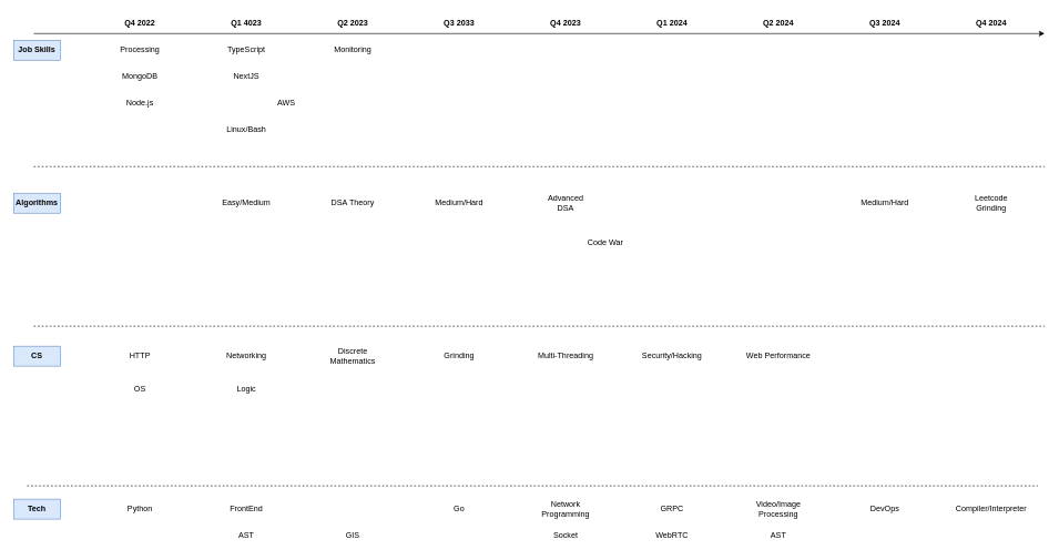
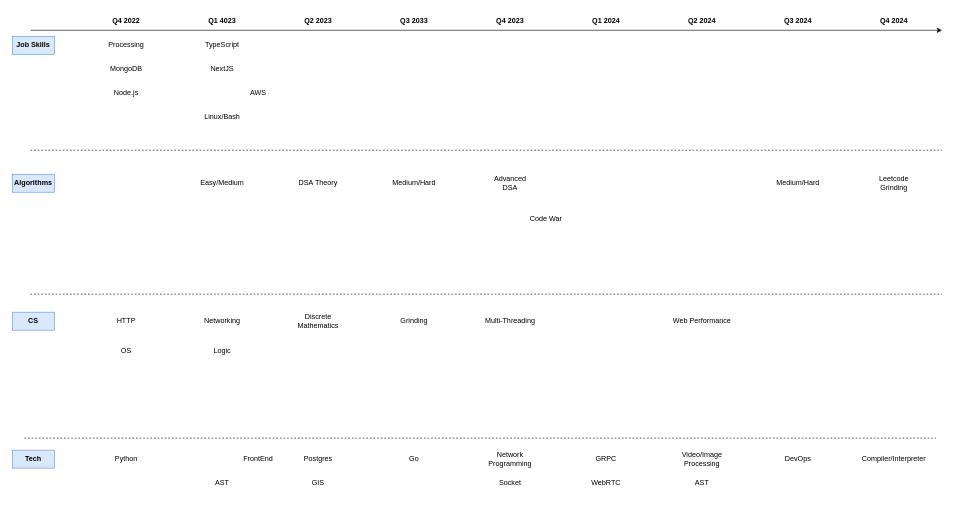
  <mxCell id="0" />
  <mxCell id="1" parent="0" />
  <mxCell id="2" value="" style="endArrow=classic;html=1;rounded=0;" edge="1" parent="1"><mxGeometry width="50" height="50" relative="1" as="geometry"><mxPoint x="50" y="50" as="sourcePoint" /><mxPoint x="1570" y="50" as="targetPoint" /></mxGeometry></mxCell>
  <mxCell id="3" value="Q4 2022" style="text;html=1;strokeColor=none;fillColor=none;align=center;verticalAlign=middle;whiteSpace=wrap;rounded=0;fontStyle=1" vertex="1" parent="1"><mxGeometry x="180" y="20" width="60" height="30" as="geometry" /></mxCell>
  <mxCell id="4" value="Q1 4023" style="text;html=1;strokeColor=none;fillColor=none;align=center;verticalAlign=middle;whiteSpace=wrap;rounded=0;fontStyle=1" vertex="1" parent="1"><mxGeometry x="340" y="20" width="60" height="30" as="geometry" /></mxCell>
  <mxCell id="5" value="Q2 2023" style="text;html=1;strokeColor=none;fillColor=none;align=center;verticalAlign=middle;whiteSpace=wrap;rounded=0;fontStyle=1" vertex="1" parent="1"><mxGeometry x="500" y="20" width="60" height="30" as="geometry" /></mxCell>
  <mxCell id="6" value="Q3 2033" style="text;html=1;strokeColor=none;fillColor=none;align=center;verticalAlign=middle;whiteSpace=wrap;rounded=0;fontStyle=1" vertex="1" parent="1"><mxGeometry x="660" y="20" width="60" height="30" as="geometry" /></mxCell>
  <mxCell id="7" value="Q4 2023" style="text;html=1;strokeColor=none;fillColor=none;align=center;verticalAlign=middle;whiteSpace=wrap;rounded=0;fontStyle=1" vertex="1" parent="1"><mxGeometry x="820" y="20" width="60" height="30" as="geometry" /></mxCell>
  <mxCell id="8" value="Q1 2024" style="text;html=1;strokeColor=none;fillColor=none;align=center;verticalAlign=middle;whiteSpace=wrap;rounded=0;fontStyle=1" vertex="1" parent="1"><mxGeometry x="980" y="20" width="60" height="30" as="geometry" /></mxCell>
  <mxCell id="9" value="Q2 2024" style="text;html=1;strokeColor=none;fillColor=none;align=center;verticalAlign=middle;whiteSpace=wrap;rounded=0;fontStyle=1" vertex="1" parent="1"><mxGeometry x="1140" y="20" width="60" height="30" as="geometry" /></mxCell>
  <mxCell id="10" value="Q3 2024" style="text;html=1;strokeColor=none;fillColor=none;align=center;verticalAlign=middle;whiteSpace=wrap;rounded=0;fontStyle=1" vertex="1" parent="1"><mxGeometry x="1300" y="20" width="60" height="30" as="geometry" /></mxCell>
  <mxCell id="11" value="Q4 2024" style="text;html=1;strokeColor=none;fillColor=none;align=center;verticalAlign=middle;whiteSpace=wrap;rounded=0;fontStyle=1" vertex="1" parent="1"><mxGeometry x="1460" y="20" width="60" height="30" as="geometry" /></mxCell>
  <mxCell id="12" value="Job Skills" style="text;html=1;strokeColor=#6c8ebf;fillColor=#dae8fc;align=center;verticalAlign=middle;whiteSpace=wrap;rounded=0;fontStyle=1" vertex="1" parent="1"><mxGeometry x="20" y="60" width="70" height="30" as="geometry" /></mxCell>
  <mxCell id="13" value="Algorithms" style="text;html=1;strokeColor=#6c8ebf;fillColor=#dae8fc;align=center;verticalAlign=middle;whiteSpace=wrap;rounded=0;fontStyle=1" vertex="1" parent="1"><mxGeometry x="20" y="290" width="70" height="30" as="geometry" /></mxCell>
  <mxCell id="14" value="CS" style="text;html=1;strokeColor=#6c8ebf;fillColor=#dae8fc;align=center;verticalAlign=middle;whiteSpace=wrap;rounded=0;fontStyle=1" vertex="1" parent="1"><mxGeometry x="20" y="520" width="70" height="30" as="geometry" /></mxCell>
  <mxCell id="15" value="Tech" style="text;html=1;strokeColor=#6c8ebf;fillColor=#dae8fc;align=center;verticalAlign=middle;whiteSpace=wrap;rounded=0;fontStyle=1" vertex="1" parent="1"><mxGeometry x="20" y="750" width="70" height="30" as="geometry" /></mxCell>
  <mxCell id="16" value="Processing" style="text;html=1;strokeColor=none;fillColor=none;align=center;verticalAlign=middle;whiteSpace=wrap;rounded=0;" vertex="1" parent="1"><mxGeometry x="165" y="60" width="90" height="30" as="geometry" /></mxCell>
  <mxCell id="17" value="MongoDB" style="text;html=1;strokeColor=none;fillColor=none;align=center;verticalAlign=middle;whiteSpace=wrap;rounded=0;" vertex="1" parent="1"><mxGeometry x="180" y="100" width="60" height="30" as="geometry" /></mxCell>
  <mxCell id="18" value="Node.js" style="text;html=1;strokeColor=none;fillColor=none;align=center;verticalAlign=middle;whiteSpace=wrap;rounded=0;" vertex="1" parent="1"><mxGeometry x="180" y="140" width="60" height="30" as="geometry" /></mxCell>
  <mxCell id="19" value="TypeScript" style="text;html=1;strokeColor=none;fillColor=none;align=center;verticalAlign=middle;whiteSpace=wrap;rounded=0;" vertex="1" parent="1"><mxGeometry x="340" y="60" width="60" height="30" as="geometry" /></mxCell>
  <mxCell id="20" value="NextJS" style="text;html=1;strokeColor=none;fillColor=none;align=center;verticalAlign=middle;whiteSpace=wrap;rounded=0;" vertex="1" parent="1"><mxGeometry x="340" y="100" width="60" height="30" as="geometry" /></mxCell>
  <mxCell id="21" value="AWS" style="text;html=1;strokeColor=none;fillColor=none;align=center;verticalAlign=middle;whiteSpace=wrap;rounded=0;" vertex="1" parent="1"><mxGeometry x="400" y="140" width="60" height="30" as="geometry" /></mxCell>
  <mxCell id="22" value="" style="endArrow=none;dashed=1;html=1;rounded=0;" edge="1" parent="1"><mxGeometry width="50" height="50" relative="1" as="geometry"><mxPoint x="50" y="250" as="sourcePoint" /><mxPoint x="1570" y="250" as="targetPoint" /></mxGeometry></mxCell>
  <mxCell id="23" value="" style="endArrow=none;dashed=1;html=1;rounded=0;" edge="1" parent="1"><mxGeometry width="50" height="50" relative="1" as="geometry"><mxPoint x="50" y="490" as="sourcePoint" /><mxPoint x="1570" y="490" as="targetPoint" /></mxGeometry></mxCell>
  <mxCell id="24" value="" style="endArrow=none;dashed=1;html=1;rounded=0;" edge="1" parent="1"><mxGeometry width="50" height="50" relative="1" as="geometry"><mxPoint x="40" y="730" as="sourcePoint" /><mxPoint x="1560" y="730" as="targetPoint" /></mxGeometry></mxCell>
  <mxCell id="25" value="Linux/Bash" style="text;html=1;strokeColor=none;fillColor=none;align=center;verticalAlign=middle;whiteSpace=wrap;rounded=0;" vertex="1" parent="1"><mxGeometry x="340" y="180" width="60" height="30" as="geometry" /></mxCell>
- <mxCell id="26" value="Monitoring" style="text;html=1;strokeColor=none;fillColor=none;align=center;verticalAlign=middle;whiteSpace=wrap;rounded=0;" vertex="1" parent="1"><mxGeometry x="500" y="60" width="60" height="30" as="geometry" /></mxCell>
  <mxCell id="27" value="Python" style="text;html=1;strokeColor=none;fillColor=none;align=center;verticalAlign=middle;whiteSpace=wrap;rounded=0;" vertex="1" parent="1"><mxGeometry x="180" y="750" width="60" height="30" as="geometry" /></mxCell>
- <mxCell id="29" value="FrontEnd" style="text;html=1;strokeColor=none;fillColor=none;align=center;verticalAlign=middle;whiteSpace=wrap;rounded=0;" vertex="1" parent="1"><mxGeometry x="340" y="750" width="60" height="30" as="geometry" /></mxCell>
+ <mxCell id="28" value="Postgres" style="text;html=1;strokeColor=none;fillColor=none;align=center;verticalAlign=middle;whiteSpace=wrap;rounded=0;" vertex="1" parent="1"><mxGeometry x="500" y="750" width="60" height="30" as="geometry" /></mxCell>
+ <mxCell id="29" value="FrontEnd" style="text;html=1;strokeColor=none;fillColor=none;align=center;verticalAlign=middle;whiteSpace=wrap;rounded=0;" vertex="1" parent="1"><mxGeometry x="400" y="750" width="60" height="30" as="geometry" /></mxCell>
  <mxCell id="30" value="HTTP" style="text;html=1;strokeColor=none;fillColor=none;align=center;verticalAlign=middle;whiteSpace=wrap;rounded=0;" vertex="1" parent="1"><mxGeometry x="180" y="520" width="60" height="30" as="geometry" /></mxCell>
  <mxCell id="31" value="OS" style="text;html=1;strokeColor=none;fillColor=none;align=center;verticalAlign=middle;whiteSpace=wrap;rounded=0;" vertex="1" parent="1"><mxGeometry x="180" y="570" width="60" height="30" as="geometry" /></mxCell>
  <mxCell id="32" value="Networking" style="text;html=1;strokeColor=none;fillColor=none;align=center;verticalAlign=middle;whiteSpace=wrap;rounded=0;" vertex="1" parent="1"><mxGeometry x="340" y="520" width="60" height="30" as="geometry" /></mxCell>
  <mxCell id="33" value="Grinding" style="text;html=1;strokeColor=none;fillColor=none;align=center;verticalAlign=middle;whiteSpace=wrap;rounded=0;" vertex="1" parent="1"><mxGeometry x="660" y="520" width="60" height="30" as="geometry" /></mxCell>
  <mxCell id="34" value="GIS" style="text;html=1;strokeColor=none;fillColor=none;align=center;verticalAlign=middle;whiteSpace=wrap;rounded=0;" vertex="1" parent="1"><mxGeometry x="500" y="790" width="60" height="30" as="geometry" /></mxCell>
  <mxCell id="35" value="AST" style="text;html=1;strokeColor=none;fillColor=none;align=center;verticalAlign=middle;whiteSpace=wrap;rounded=0;" vertex="1" parent="1"><mxGeometry x="340" y="790" width="60" height="30" as="geometry" /></mxCell>
  <mxCell id="36" value="Go" style="text;html=1;strokeColor=none;fillColor=none;align=center;verticalAlign=middle;whiteSpace=wrap;rounded=0;" vertex="1" parent="1"><mxGeometry x="660" y="750" width="60" height="30" as="geometry" /></mxCell>
  <mxCell id="37" value="Network Programming" style="text;html=1;strokeColor=none;fillColor=none;align=center;verticalAlign=middle;whiteSpace=wrap;rounded=0;" vertex="1" parent="1"><mxGeometry x="820" y="750" width="60" height="30" as="geometry" /></mxCell>
  <mxCell id="38" value="Socket" style="text;html=1;strokeColor=none;fillColor=none;align=center;verticalAlign=middle;whiteSpace=wrap;rounded=0;" vertex="1" parent="1"><mxGeometry x="820" y="790" width="60" height="30" as="geometry" /></mxCell>
  <mxCell id="39" value="WebRTC" style="text;html=1;strokeColor=none;fillColor=none;align=center;verticalAlign=middle;whiteSpace=wrap;rounded=0;" vertex="1" parent="1"><mxGeometry x="980" y="790" width="60" height="30" as="geometry" /></mxCell>
  <mxCell id="40" value="Video/Image Processing" style="text;html=1;strokeColor=none;fillColor=none;align=center;verticalAlign=middle;whiteSpace=wrap;rounded=0;" vertex="1" parent="1"><mxGeometry x="1140" y="750" width="60" height="30" as="geometry" /></mxCell>
  <mxCell id="41" value="GRPC" style="text;html=1;strokeColor=none;fillColor=none;align=center;verticalAlign=middle;whiteSpace=wrap;rounded=0;" vertex="1" parent="1"><mxGeometry x="980" y="750" width="60" height="30" as="geometry" /></mxCell>
  <mxCell id="42" value="DSA Theory" style="text;html=1;strokeColor=none;fillColor=none;align=center;verticalAlign=middle;whiteSpace=wrap;rounded=0;" vertex="1" parent="1"><mxGeometry x="495" y="290" width="70" height="30" as="geometry" /></mxCell>
  <mxCell id="43" value="Easy/Medium" style="text;html=1;strokeColor=none;fillColor=none;align=center;verticalAlign=middle;whiteSpace=wrap;rounded=0;" vertex="1" parent="1"><mxGeometry x="335" y="290" width="70" height="30" as="geometry" /></mxCell>
  <mxCell id="44" value="Logic" style="text;html=1;strokeColor=none;fillColor=none;align=center;verticalAlign=middle;whiteSpace=wrap;rounded=0;" vertex="1" parent="1"><mxGeometry x="340" y="570" width="60" height="30" as="geometry" /></mxCell>
  <mxCell id="45" value="Discrete Mathematics" style="text;html=1;strokeColor=none;fillColor=none;align=center;verticalAlign=middle;whiteSpace=wrap;rounded=0;" vertex="1" parent="1"><mxGeometry x="500" y="520" width="60" height="30" as="geometry" /></mxCell>
  <mxCell id="46" value="Medium/Hard" style="text;html=1;strokeColor=none;fillColor=none;align=center;verticalAlign=middle;whiteSpace=wrap;rounded=0;" vertex="1" parent="1"><mxGeometry x="655" y="290" width="70" height="30" as="geometry" /></mxCell>
  <mxCell id="47" value="Advanced DSA" style="text;html=1;strokeColor=none;fillColor=none;align=center;verticalAlign=middle;whiteSpace=wrap;rounded=0;" vertex="1" parent="1"><mxGeometry x="815" y="290" width="70" height="30" as="geometry" /></mxCell>
  <mxCell id="48" value="Code War" style="text;html=1;strokeColor=none;fillColor=none;align=center;verticalAlign=middle;whiteSpace=wrap;rounded=0;" vertex="1" parent="1"><mxGeometry x="330" y="350" width="1160" height="30" as="geometry" /></mxCell>
  <mxCell id="49" value="DevOps" style="text;html=1;strokeColor=none;fillColor=none;align=center;verticalAlign=middle;whiteSpace=wrap;rounded=0;" vertex="1" parent="1"><mxGeometry x="1300" y="750" width="60" height="30" as="geometry" /></mxCell>
  <mxCell id="50" value="Compiler/Interpreter" style="text;html=1;strokeColor=none;fillColor=none;align=center;verticalAlign=middle;whiteSpace=wrap;rounded=0;" vertex="1" parent="1"><mxGeometry x="1460" y="750" width="60" height="30" as="geometry" /></mxCell>
  <mxCell id="51" value="AST" style="text;html=1;strokeColor=none;fillColor=none;align=center;verticalAlign=middle;whiteSpace=wrap;rounded=0;" vertex="1" parent="1"><mxGeometry x="1140" y="790" width="60" height="30" as="geometry" /></mxCell>
  <mxCell id="52" value="Medium/Hard" style="text;html=1;strokeColor=none;fillColor=none;align=center;verticalAlign=middle;whiteSpace=wrap;rounded=0;" vertex="1" parent="1"><mxGeometry x="1295" y="290" width="70" height="30" as="geometry" /></mxCell>
  <mxCell id="53" value="Leetcode Grinding" style="text;html=1;strokeColor=none;fillColor=none;align=center;verticalAlign=middle;whiteSpace=wrap;rounded=0;" vertex="1" parent="1"><mxGeometry x="1455" y="290" width="70" height="30" as="geometry" /></mxCell>
  <mxCell id="54" value="Multi-Threading" style="text;html=1;strokeColor=none;fillColor=none;align=center;verticalAlign=middle;whiteSpace=wrap;rounded=0;" vertex="1" parent="1"><mxGeometry x="800" y="520" width="100" height="30" as="geometry" /></mxCell>
- <mxCell id="55" value="Security/Hacking" style="text;html=1;strokeColor=none;fillColor=none;align=center;verticalAlign=middle;whiteSpace=wrap;rounded=0;" vertex="1" parent="1"><mxGeometry x="960" y="520" width="100" height="30" as="geometry" /></mxCell>
  <mxCell id="56" value="Web Performance" style="text;html=1;strokeColor=none;fillColor=none;align=center;verticalAlign=middle;whiteSpace=wrap;rounded=0;" vertex="1" parent="1"><mxGeometry x="1120" y="520" width="100" height="30" as="geometry" /></mxCell>
